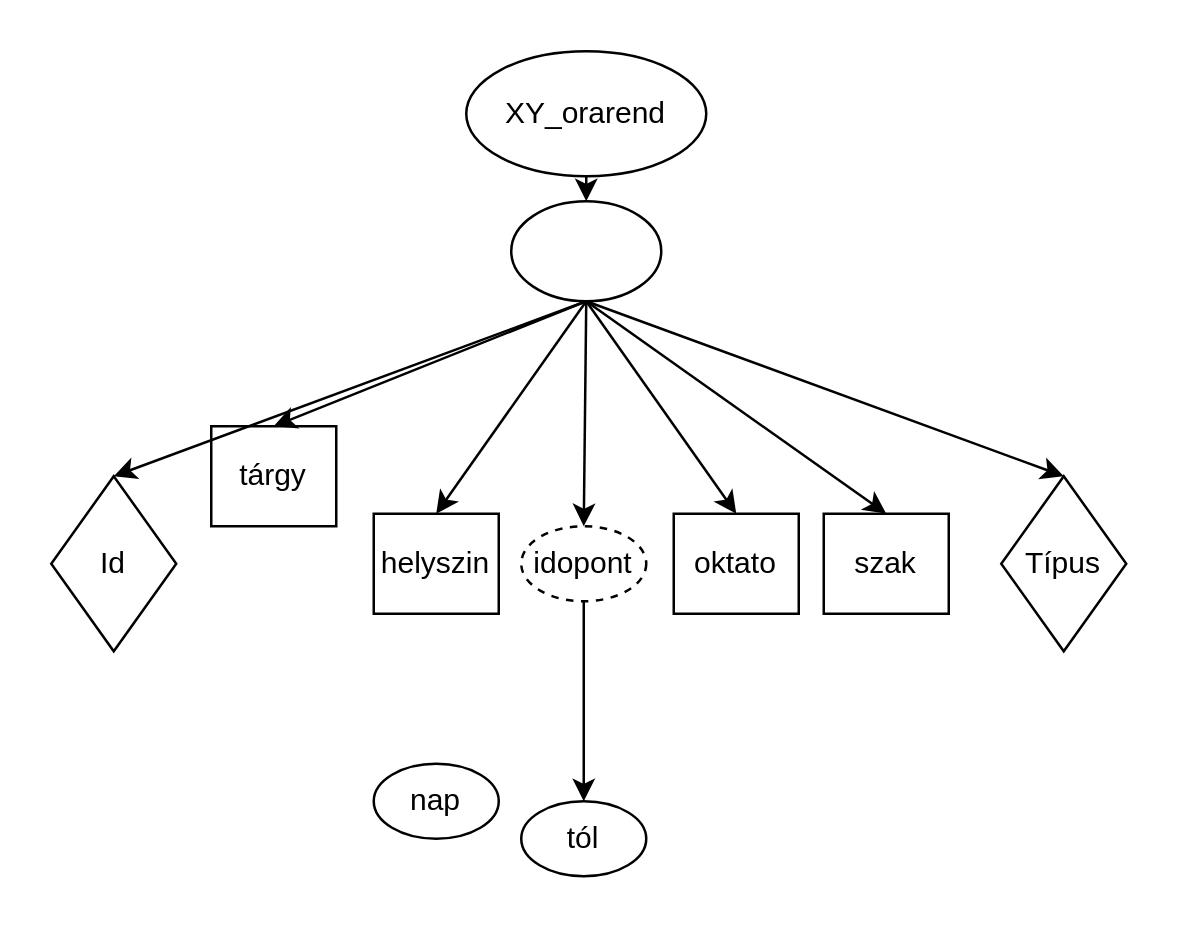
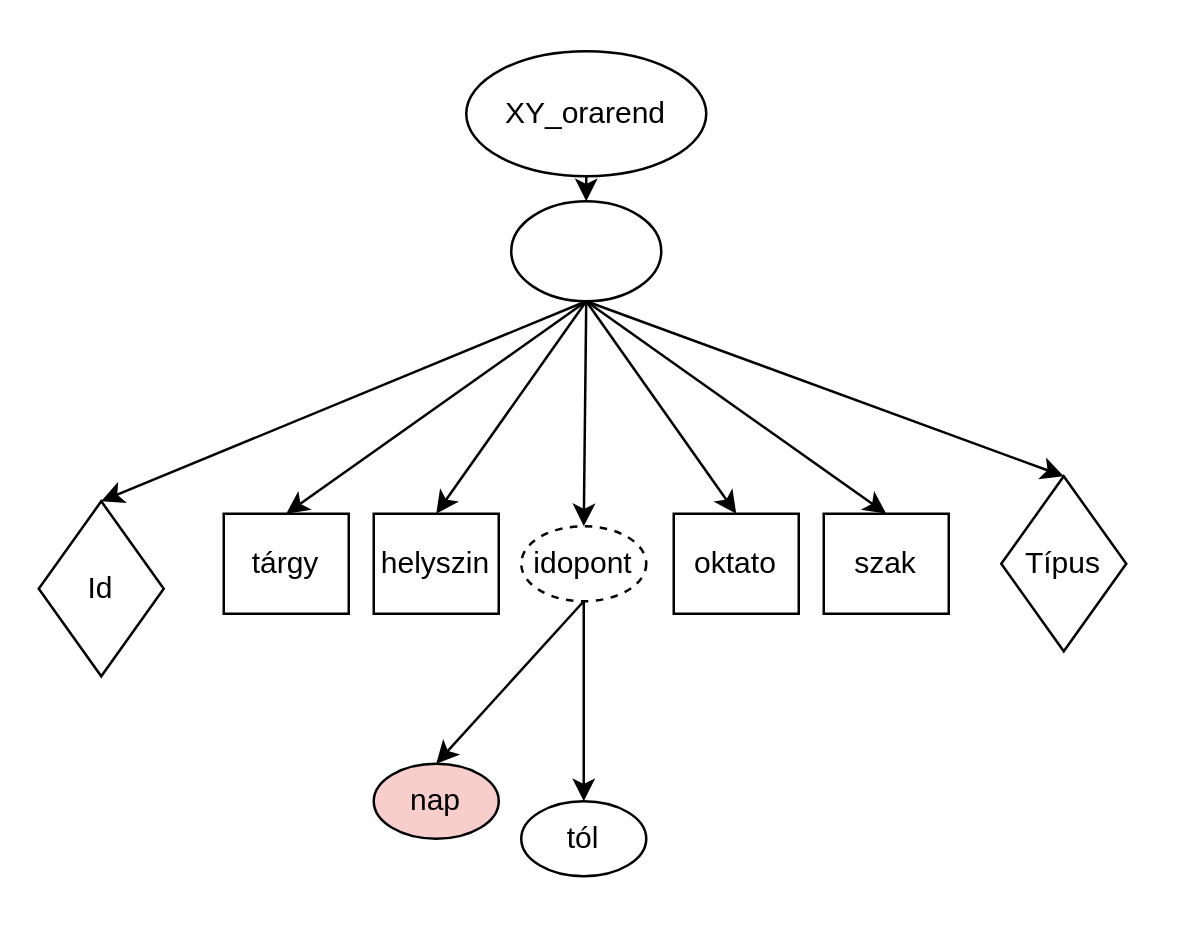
  <mxCell id="0" />
  <mxCell id="1" parent="0" />
  <mxCell id="2" style="edgeStyle=orthogonalEdgeStyle;rounded=0;orthogonalLoop=1;jettySize=auto;html=1;exitX=0.5;exitY=1;exitDx=0;exitDy=0;entryX=0.5;entryY=1;entryDx=0;entryDy=0;" parent="1" source="3" target="12" edge="1"><mxGeometry relative="1" as="geometry" /></mxCell>
  <mxCell id="3" value="XY_orarend" style="ellipse;whiteSpace=wrap;html=1;" parent="1" vertex="1"><mxGeometry x="186" y="20" width="96" height="50" as="geometry" /></mxCell>
- <mxCell id="4" value="tárgy" style="rounded=0;whiteSpace=wrap;html=1;" parent="1" vertex="1"><mxGeometry x="84" y="170" width="50" height="40" as="geometry" /></mxCell>
+ <mxCell id="4" value="tárgy" style="rounded=0;whiteSpace=wrap;html=1;" parent="1" vertex="1"><mxGeometry x="89" y="205" width="50" height="40" as="geometry" /></mxCell>
  <mxCell id="5" style="edgeStyle=orthogonalEdgeStyle;rounded=0;orthogonalLoop=1;jettySize=auto;html=1;exitX=0.5;exitY=1;exitDx=0;exitDy=0;entryX=0.5;entryY=0;entryDx=0;entryDy=0;" parent="1" source="6" target="8" edge="1"><mxGeometry relative="1" as="geometry" /></mxCell>
  <mxCell id="6" value="idopont" style="ellipse;whiteSpace=wrap;html=1;dashed=1;" parent="1" vertex="1"><mxGeometry x="208" y="210" width="50" height="30" as="geometry" /></mxCell>
- <mxCell id="7" value="nap" style="ellipse;whiteSpace=wrap;html=1;" parent="1" vertex="1"><mxGeometry x="149" y="305" width="50" height="30" as="geometry" /></mxCell>
+ <mxCell id="7" value="nap" style="ellipse;whiteSpace=wrap;html=1;fillColor=#f8cecc;" parent="1" vertex="1"><mxGeometry x="149" y="305" width="50" height="30" as="geometry" /></mxCell>
  <mxCell id="8" value="tól" style="ellipse;whiteSpace=wrap;html=1;" parent="1" vertex="1"><mxGeometry x="208" y="320" width="50" height="30" as="geometry" /></mxCell>
  <mxCell id="9" value="helyszin" style="rounded=0;whiteSpace=wrap;html=1;" parent="1" vertex="1"><mxGeometry x="149" y="205" width="50" height="40" as="geometry" /></mxCell>
  <mxCell id="10" value="oktato" style="rounded=0;whiteSpace=wrap;html=1;" parent="1" vertex="1"><mxGeometry x="269" y="205" width="50" height="40" as="geometry" /></mxCell>
  <mxCell id="11" value="szak" style="rounded=0;whiteSpace=wrap;html=1;" parent="1" vertex="1"><mxGeometry x="329" y="205" width="50" height="40" as="geometry" /></mxCell>
  <mxCell id="12" value="" style="ellipse;whiteSpace=wrap;html=1;fillColor=none;direction=west;" parent="1" vertex="1"><mxGeometry x="204" y="80" width="60" height="40" as="geometry" /></mxCell>
  <mxCell id="13" value="" style="endArrow=classic;html=1;rounded=0;exitX=0.5;exitY=0;exitDx=0;exitDy=0;entryX=0.5;entryY=0;entryDx=0;entryDy=0;" edge="1" parent="1" source="12" target="6"><mxGeometry width="50" height="50" relative="1" as="geometry"><mxPoint x="220" y="255" as="sourcePoint" /><mxPoint x="270" y="205" as="targetPoint" /></mxGeometry></mxCell>
  <mxCell id="14" value="" style="endArrow=classic;html=1;rounded=0;exitX=0.5;exitY=0;exitDx=0;exitDy=0;entryX=0.5;entryY=0;entryDx=0;entryDy=0;" edge="1" parent="1" source="12" target="10"><mxGeometry width="50" height="50" relative="1" as="geometry"><mxPoint x="220" y="255" as="sourcePoint" /><mxPoint x="270" y="205" as="targetPoint" /></mxGeometry></mxCell>
  <mxCell id="15" value="" style="endArrow=classic;html=1;rounded=0;exitX=0.5;exitY=0;exitDx=0;exitDy=0;entryX=0.5;entryY=0;entryDx=0;entryDy=0;" edge="1" parent="1" source="12" target="11"><mxGeometry width="50" height="50" relative="1" as="geometry"><mxPoint x="260" y="165" as="sourcePoint" /><mxPoint x="320" y="250" as="targetPoint" /></mxGeometry></mxCell>
  <mxCell id="16" value="" style="endArrow=classic;html=1;rounded=0;exitX=0.5;exitY=0;exitDx=0;exitDy=0;entryX=0.5;entryY=0;entryDx=0;entryDy=0;" edge="1" parent="1" source="12" target="9"><mxGeometry width="50" height="50" relative="1" as="geometry"><mxPoint x="370" y="145" as="sourcePoint" /><mxPoint x="430" y="230" as="targetPoint" /></mxGeometry></mxCell>
  <mxCell id="17" value="" style="endArrow=classic;html=1;rounded=0;exitX=0.5;exitY=0;exitDx=0;exitDy=0;entryX=0.5;entryY=0;entryDx=0;entryDy=0;" edge="1" parent="1" source="12" target="4"><mxGeometry width="50" height="50" relative="1" as="geometry"><mxPoint x="440" y="155" as="sourcePoint" /><mxPoint x="500" y="240" as="targetPoint" /></mxGeometry></mxCell>
- <mxCell id="19" value="Id" style="rhombus;whiteSpace=wrap;html=1;" vertex="1" parent="1"><mxGeometry x="20" y="190" width="50" height="70" as="geometry" /></mxCell>
+ <mxCell id="18" value="" style="endArrow=classic;html=1;rounded=0;entryX=0.5;entryY=0;entryDx=0;entryDy=0;exitX=0.5;exitY=1;exitDx=0;exitDy=0;" edge="1" parent="1" source="6" target="7"><mxGeometry width="50" height="50" relative="1" as="geometry"><mxPoint x="230" y="245" as="sourcePoint" /><mxPoint x="270" y="205" as="targetPoint" /></mxGeometry></mxCell>
+ <mxCell id="19" value="Id" style="rhombus;whiteSpace=wrap;html=1;" vertex="1" parent="1"><mxGeometry x="15" y="200" width="50" height="70" as="geometry" /></mxCell>
  <mxCell id="20" value="Típus" style="rhombus;whiteSpace=wrap;html=1;" vertex="1" parent="1"><mxGeometry x="400" y="190" width="50" height="70" as="geometry" /></mxCell>
  <mxCell id="21" value="" style="endArrow=classic;html=1;rounded=0;exitX=0.5;exitY=0;exitDx=0;exitDy=0;entryX=0.5;entryY=0;entryDx=0;entryDy=0;" edge="1" parent="1" source="12" target="19"><mxGeometry width="50" height="50" relative="1" as="geometry"><mxPoint x="280" y="165" as="sourcePoint" /><mxPoint x="160" y="250" as="targetPoint" /></mxGeometry></mxCell>
  <mxCell id="22" value="" style="endArrow=classic;html=1;rounded=0;exitX=0.5;exitY=0;exitDx=0;exitDy=0;entryX=0.5;entryY=0;entryDx=0;entryDy=0;" edge="1" parent="1" source="12" target="20"><mxGeometry width="50" height="50" relative="1" as="geometry"><mxPoint x="320" y="175" as="sourcePoint" /><mxPoint x="440" y="260" as="targetPoint" /></mxGeometry></mxCell>
